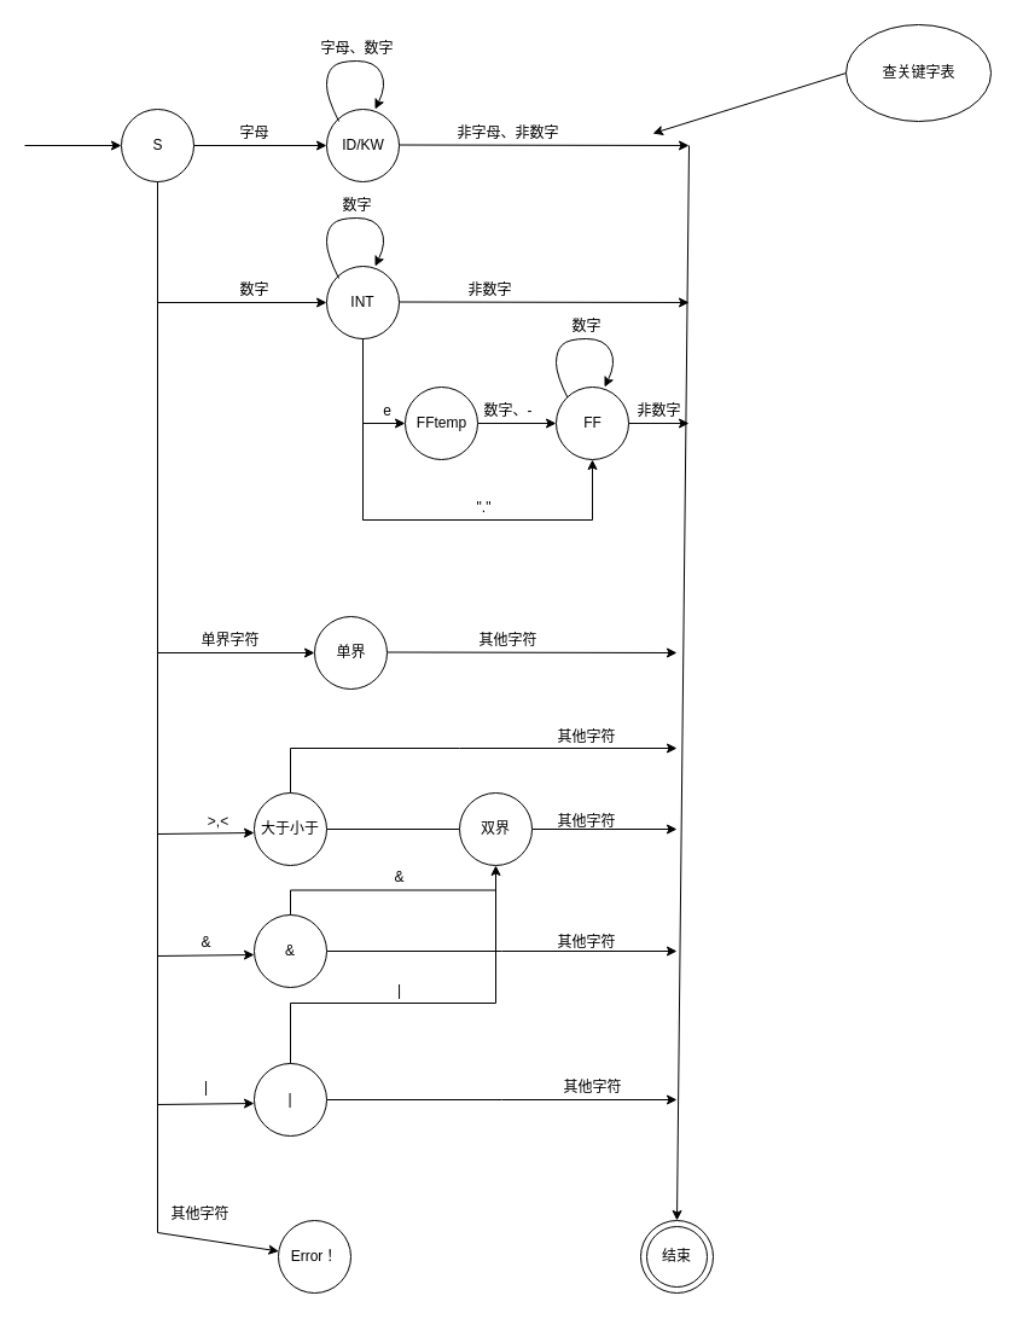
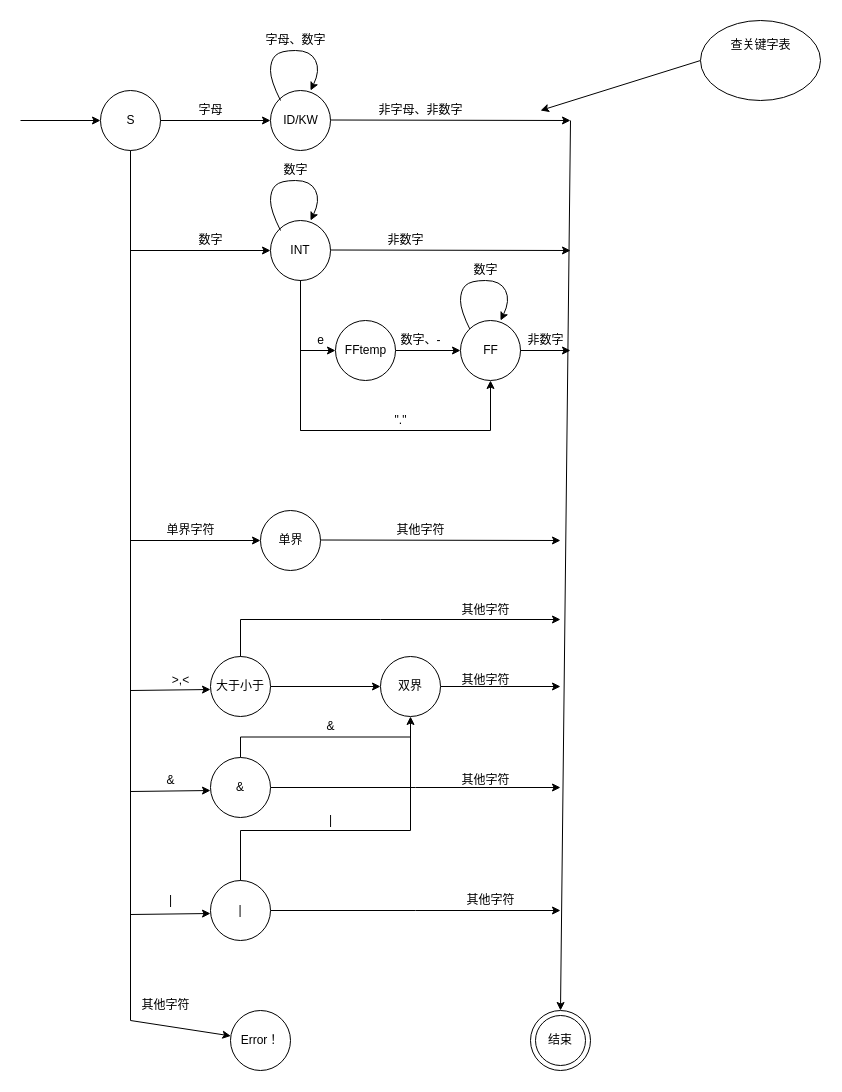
  <mxCell id="0" />
  <mxCell id="1" parent="0" />
  <mxCell id="2" value="" style="endArrow=classic;html=1;rounded=0;" edge="1" parent="1"><mxGeometry width="50" height="50" relative="1" as="geometry"><mxPoint x="20" y="120" as="sourcePoint" /><mxPoint x="100" y="120" as="targetPoint" /></mxGeometry></mxCell>
  <mxCell id="3" value="" style="ellipse;whiteSpace=wrap;html=1;aspect=fixed;" vertex="1" parent="1"><mxGeometry x="100" y="90" width="60" height="60" as="geometry" /></mxCell>
  <mxCell id="4" value="" style="endArrow=classic;html=1;rounded=0;entryX=0;entryY=0.5;entryDx=0;entryDy=0;" edge="1" parent="1" target="5"><mxGeometry width="50" height="50" relative="1" as="geometry"><mxPoint x="160" y="120" as="sourcePoint" /><mxPoint x="230" y="120" as="targetPoint" /></mxGeometry></mxCell>
  <mxCell id="5" value="" style="ellipse;whiteSpace=wrap;html=1;aspect=fixed;" vertex="1" parent="1"><mxGeometry x="270" y="90" width="60" height="60" as="geometry" /></mxCell>
  <mxCell id="6" value="" style="endArrow=classic;html=1;rounded=0;" edge="1" parent="1"><mxGeometry width="50" height="50" relative="1" as="geometry"><mxPoint x="330" y="119.5" as="sourcePoint" /><mxPoint x="570" y="120" as="targetPoint" /></mxGeometry></mxCell>
  <mxCell id="7" value="" style="curved=1;endArrow=classic;html=1;rounded=0;" edge="1" parent="1"><mxGeometry width="50" height="50" relative="1" as="geometry"><mxPoint x="280" y="100" as="sourcePoint" /><mxPoint x="310" y="90" as="targetPoint" /><Array as="points"><mxPoint x="270" y="80" /><mxPoint x="270" y="60" /><mxPoint x="280" y="50" /><mxPoint x="310" y="50" /><mxPoint x="320" y="70" /></Array></mxGeometry></mxCell>
  <mxCell id="8" value="" style="endArrow=none;html=1;rounded=0;" edge="1" parent="1"><mxGeometry width="50" height="50" relative="1" as="geometry"><mxPoint x="130" y="1020" as="sourcePoint" /><mxPoint x="130" y="150" as="targetPoint" /></mxGeometry></mxCell>
  <mxCell id="9" value="" style="endArrow=classic;html=1;rounded=0;" edge="1" parent="1"><mxGeometry width="50" height="50" relative="1" as="geometry"><mxPoint x="130" y="250" as="sourcePoint" /><mxPoint x="270" y="250" as="targetPoint" /></mxGeometry></mxCell>
  <mxCell id="10" value="INT" style="ellipse;whiteSpace=wrap;html=1;aspect=fixed;" vertex="1" parent="1"><mxGeometry x="270" y="220" width="60" height="60" as="geometry" /></mxCell>
  <mxCell id="11" value="" style="endArrow=classic;html=1;rounded=0;" edge="1" parent="1"><mxGeometry width="50" height="50" relative="1" as="geometry"><mxPoint x="330" y="249.5" as="sourcePoint" /><mxPoint x="570" y="250" as="targetPoint" /></mxGeometry></mxCell>
  <mxCell id="12" value="" style="curved=1;endArrow=classic;html=1;rounded=0;" edge="1" parent="1"><mxGeometry width="50" height="50" relative="1" as="geometry"><mxPoint x="280" y="230" as="sourcePoint" /><mxPoint x="310" y="220" as="targetPoint" /><Array as="points"><mxPoint x="270" y="210" /><mxPoint x="270" y="190" /><mxPoint x="280" y="180" /><mxPoint x="310" y="180" /><mxPoint x="320" y="200" /></Array></mxGeometry></mxCell>
  <mxCell id="13" value="" style="endArrow=classic;html=1;rounded=0;" edge="1" parent="1"><mxGeometry width="50" height="50" relative="1" as="geometry"><mxPoint x="130" y="540" as="sourcePoint" /><mxPoint x="260" y="540" as="targetPoint" /></mxGeometry></mxCell>
  <mxCell id="14" value="" style="ellipse;whiteSpace=wrap;html=1;aspect=fixed;" vertex="1" parent="1"><mxGeometry x="260" y="510" width="60" height="60" as="geometry" /></mxCell>
  <mxCell id="15" value="" style="endArrow=classic;html=1;rounded=0;" edge="1" parent="1"><mxGeometry width="50" height="50" relative="1" as="geometry"><mxPoint x="320" y="539.5" as="sourcePoint" /><mxPoint x="560" y="540" as="targetPoint" /></mxGeometry></mxCell>
  <mxCell id="16" value="" style="endArrow=classic;html=1;rounded=0;" edge="1" parent="1"><mxGeometry width="50" height="50" relative="1" as="geometry"><mxPoint x="130" y="690" as="sourcePoint" /><mxPoint x="210" y="689" as="targetPoint" /></mxGeometry></mxCell>
- <mxCell id="17" style="edgeStyle=orthogonalEdgeStyle;rounded=0;orthogonalLoop=1;jettySize=auto;html=1;exitX=1;exitY=0.5;exitDx=0;exitDy=0;entryX=0;entryY=0.5;entryDx=0;entryDy=0;endArrow=none;" edge="1" parent="1" source="18" target="20"><mxGeometry relative="1" as="geometry" /></mxCell>
+ <mxCell id="17" style="edgeStyle=orthogonalEdgeStyle;rounded=0;orthogonalLoop=1;jettySize=auto;html=1;exitX=1;exitY=0.5;exitDx=0;exitDy=0;entryX=0;entryY=0.5;entryDx=0;entryDy=0;" edge="1" parent="1" source="18" target="20"><mxGeometry relative="1" as="geometry" /></mxCell>
  <mxCell id="18" value="大于小于" style="ellipse;whiteSpace=wrap;html=1;aspect=fixed;" vertex="1" parent="1"><mxGeometry x="210" y="656" width="60" height="60" as="geometry" /></mxCell>
  <mxCell id="19" style="edgeStyle=orthogonalEdgeStyle;rounded=0;orthogonalLoop=1;jettySize=auto;html=1;exitX=1;exitY=0.5;exitDx=0;exitDy=0;" edge="1" parent="1" source="20"><mxGeometry relative="1" as="geometry"><mxPoint x="560" y="686" as="targetPoint" /></mxGeometry></mxCell>
  <mxCell id="20" value="双界" style="ellipse;whiteSpace=wrap;html=1;aspect=fixed;" vertex="1" parent="1"><mxGeometry x="380" y="656" width="60" height="60" as="geometry" /></mxCell>
  <mxCell id="21" value="" style="endArrow=classic;html=1;rounded=0;entryX=0.5;entryY=0;entryDx=0;entryDy=0;" edge="1" parent="1" target="23"><mxGeometry width="50" height="50" relative="1" as="geometry"><mxPoint x="570" y="120" as="sourcePoint" /><mxPoint x="570" y="620" as="targetPoint" /></mxGeometry></mxCell>
  <mxCell id="22" value="" style="endArrow=classic;html=1;rounded=0;" edge="1" parent="1"><mxGeometry width="50" height="50" relative="1" as="geometry"><mxPoint x="240" y="656" as="sourcePoint" /><mxPoint x="560" y="619" as="targetPoint" /><Array as="points"><mxPoint x="240" y="619" /><mxPoint x="380" y="619" /></Array></mxGeometry></mxCell>
  <mxCell id="23" value="" style="ellipse;whiteSpace=wrap;html=1;aspect=fixed;" vertex="1" parent="1"><mxGeometry x="530" y="1010" width="60" height="60" as="geometry" /></mxCell>
  <mxCell id="24" value="结束" style="ellipse;whiteSpace=wrap;html=1;aspect=fixed;" vertex="1" parent="1"><mxGeometry x="535" y="1015" width="50" height="50" as="geometry" /></mxCell>
  <mxCell id="25" style="edgeStyle=orthogonalEdgeStyle;rounded=0;orthogonalLoop=1;jettySize=auto;html=1;exitX=1;exitY=0.5;exitDx=0;exitDy=0;entryX=0;entryY=0.5;entryDx=0;entryDy=0;" edge="1" parent="1" source="26" target="45"><mxGeometry relative="1" as="geometry" /></mxCell>
  <mxCell id="26" value="" style="ellipse;whiteSpace=wrap;html=1;aspect=fixed;" vertex="1" parent="1"><mxGeometry x="335" y="320" width="60" height="60" as="geometry" /></mxCell>
  <mxCell id="27" value="" style="endArrow=classic;html=1;rounded=0;exitX=0.5;exitY=1;exitDx=0;exitDy=0;entryX=0;entryY=0.5;entryDx=0;entryDy=0;" edge="1" parent="1" source="10" target="26"><mxGeometry width="50" height="50" relative="1" as="geometry"><mxPoint x="530" y="350" as="sourcePoint" /><mxPoint x="580" y="300" as="targetPoint" /><Array as="points"><mxPoint x="300" y="350" /></Array></mxGeometry></mxCell>
  <mxCell id="28" value="" style="curved=1;endArrow=classic;html=1;rounded=0;" edge="1" parent="1"><mxGeometry width="50" height="50" relative="1" as="geometry"><mxPoint x="470" y="330" as="sourcePoint" /><mxPoint x="500" y="320" as="targetPoint" /><Array as="points"><mxPoint x="460" y="310" /><mxPoint x="460" y="290" /><mxPoint x="470" y="280" /><mxPoint x="500" y="280" /><mxPoint x="510" y="300" /></Array></mxGeometry></mxCell>
  <mxCell id="29" value="" style="endArrow=classic;html=1;rounded=0;" edge="1" parent="1" target="30"><mxGeometry width="50" height="50" relative="1" as="geometry"><mxPoint x="130" y="1020" as="sourcePoint" /><mxPoint x="220" y="1020" as="targetPoint" /></mxGeometry></mxCell>
  <mxCell id="30" value="Error！" style="ellipse;whiteSpace=wrap;html=1;aspect=fixed;" vertex="1" parent="1"><mxGeometry x="230" y="1010" width="60" height="60" as="geometry" /></mxCell>
  <mxCell id="31" value="S" style="text;html=1;resizable=0;autosize=1;align=center;verticalAlign=middle;points=[];fillColor=none;strokeColor=none;rounded=0;" vertex="1" parent="1"><mxGeometry x="120" y="110" width="20" height="20" as="geometry" /></mxCell>
  <mxCell id="32" value="ID/KW" style="text;html=1;resizable=0;autosize=1;align=center;verticalAlign=middle;points=[];fillColor=none;strokeColor=none;rounded=0;" vertex="1" parent="1"><mxGeometry x="275" y="110" width="50" height="20" as="geometry" /></mxCell>
  <mxCell id="33" value="非字母、非数字" style="text;html=1;resizable=0;autosize=1;align=center;verticalAlign=middle;points=[];fillColor=none;strokeColor=none;rounded=0;" vertex="1" parent="1"><mxGeometry x="370" y="100" width="100" height="20" as="geometry" /></mxCell>
  <mxCell id="34" value="字母" style="text;html=1;resizable=0;autosize=1;align=center;verticalAlign=middle;points=[];fillColor=none;strokeColor=none;rounded=0;" vertex="1" parent="1"><mxGeometry x="190" y="100" width="40" height="20" as="geometry" /></mxCell>
  <mxCell id="35" value="" style="endArrow=classic;html=1;rounded=0;" edge="1" parent="1"><mxGeometry width="50" height="50" relative="1" as="geometry"><mxPoint x="700" y="60" as="sourcePoint" /><mxPoint x="540" y="110" as="targetPoint" /></mxGeometry></mxCell>
  <mxCell id="36" value="" style="ellipse;whiteSpace=wrap;html=1;" vertex="1" parent="1"><mxGeometry x="700" y="20" width="120" height="80" as="geometry" /></mxCell>
- <mxCell id="37" value="查关键字表" style="text;html=1;resizable=0;autosize=1;align=center;verticalAlign=middle;points=[];fillColor=none;strokeColor=none;rounded=0;" vertex="1" parent="1"><mxGeometry x="720" y="50" width="80" height="20" as="geometry" /></mxCell>
+ <mxCell id="37" value="查关键字表" style="text;html=1;resizable=0;autosize=1;align=center;verticalAlign=middle;points=[];fillColor=none;strokeColor=none;rounded=0;" vertex="1" parent="1"><mxGeometry x="720" y="35" width="80" height="20" as="geometry" /></mxCell>
  <mxCell id="38" value="数字" style="text;html=1;resizable=0;autosize=1;align=center;verticalAlign=middle;points=[];fillColor=none;strokeColor=none;rounded=0;" vertex="1" parent="1"><mxGeometry x="190" y="230" width="40" height="20" as="geometry" /></mxCell>
  <mxCell id="39" value="数字" style="text;html=1;resizable=0;autosize=1;align=center;verticalAlign=middle;points=[];fillColor=none;strokeColor=none;rounded=0;" vertex="1" parent="1"><mxGeometry x="275" y="160" width="40" height="20" as="geometry" /></mxCell>
  <mxCell id="40" value="e" style="text;html=1;resizable=0;autosize=1;align=center;verticalAlign=middle;points=[];fillColor=none;strokeColor=none;rounded=0;" vertex="1" parent="1"><mxGeometry x="310" y="330" width="20" height="20" as="geometry" /></mxCell>
  <mxCell id="41" value="非数字" style="text;html=1;resizable=0;autosize=1;align=center;verticalAlign=middle;points=[];fillColor=none;strokeColor=none;rounded=0;" vertex="1" parent="1"><mxGeometry x="520" y="330" width="50" height="20" as="geometry" /></mxCell>
  <mxCell id="42" value="非数字" style="text;html=1;resizable=0;autosize=1;align=center;verticalAlign=middle;points=[];fillColor=none;strokeColor=none;rounded=0;" vertex="1" parent="1"><mxGeometry x="380" y="230" width="50" height="20" as="geometry" /></mxCell>
  <mxCell id="43" value="字母、数字" style="text;html=1;resizable=0;autosize=1;align=center;verticalAlign=middle;points=[];fillColor=none;strokeColor=none;rounded=0;" vertex="1" parent="1"><mxGeometry x="255" y="30" width="80" height="20" as="geometry" /></mxCell>
  <mxCell id="44" value="FFtemp" style="text;html=1;resizable=0;autosize=1;align=center;verticalAlign=middle;points=[];fillColor=none;strokeColor=none;rounded=0;" vertex="1" parent="1"><mxGeometry x="335" y="340" width="60" height="20" as="geometry" /></mxCell>
  <mxCell id="45" value="" style="ellipse;whiteSpace=wrap;html=1;aspect=fixed;" vertex="1" parent="1"><mxGeometry x="460" y="320" width="60" height="60" as="geometry" /></mxCell>
  <mxCell id="46" value="" style="endArrow=classic;html=1;rounded=0;" edge="1" parent="1"><mxGeometry width="50" height="50" relative="1" as="geometry"><mxPoint x="520" y="350" as="sourcePoint" /><mxPoint x="570" y="350" as="targetPoint" /></mxGeometry></mxCell>
  <mxCell id="47" value="数字、-" style="text;html=1;resizable=0;autosize=1;align=center;verticalAlign=middle;points=[];fillColor=none;strokeColor=none;rounded=0;" vertex="1" parent="1"><mxGeometry x="390" y="330" width="60" height="20" as="geometry" /></mxCell>
  <mxCell id="48" value="" style="endArrow=classic;html=1;rounded=0;exitX=0.5;exitY=1;exitDx=0;exitDy=0;entryX=0.5;entryY=1;entryDx=0;entryDy=0;startArrow=none;" edge="1" parent="1" source="51" target="45"><mxGeometry width="50" height="50" relative="1" as="geometry"><mxPoint x="530" y="490" as="sourcePoint" /><mxPoint x="580" y="440" as="targetPoint" /><Array as="points"><mxPoint x="300" y="430" /><mxPoint x="490" y="430" /></Array></mxGeometry></mxCell>
  <mxCell id="49" value="FF" style="text;html=1;resizable=0;autosize=1;align=center;verticalAlign=middle;points=[];fillColor=none;strokeColor=none;rounded=0;" vertex="1" parent="1"><mxGeometry x="475" y="340" width="30" height="20" as="geometry" /></mxCell>
  <mxCell id="50" value="数字" style="text;html=1;resizable=0;autosize=1;align=center;verticalAlign=middle;points=[];fillColor=none;strokeColor=none;rounded=0;" vertex="1" parent="1"><mxGeometry x="465" y="260" width="40" height="20" as="geometry" /></mxCell>
  <mxCell id="51" value="&quot;.&quot;" style="text;html=1;resizable=0;autosize=1;align=center;verticalAlign=middle;points=[];fillColor=none;strokeColor=none;rounded=0;" vertex="1" parent="1"><mxGeometry x="385" y="410" width="30" height="20" as="geometry" /></mxCell>
  <mxCell id="52" value="" style="endArrow=none;html=1;rounded=0;exitX=0.5;exitY=1;exitDx=0;exitDy=0;" edge="1" parent="1" source="10"><mxGeometry width="50" height="50" relative="1" as="geometry"><mxPoint x="300" y="280" as="sourcePoint" /><mxPoint x="300" y="430" as="targetPoint" /><Array as="points" /></mxGeometry></mxCell>
  <mxCell id="53" value="单界" style="text;html=1;resizable=0;autosize=1;align=center;verticalAlign=middle;points=[];fillColor=none;strokeColor=none;rounded=0;" vertex="1" parent="1"><mxGeometry x="270" y="530" width="40" height="20" as="geometry" /></mxCell>
  <mxCell id="54" value="其他字符" style="text;html=1;resizable=0;autosize=1;align=center;verticalAlign=middle;points=[];fillColor=none;strokeColor=none;rounded=0;" vertex="1" parent="1"><mxGeometry x="390" y="520" width="60" height="20" as="geometry" /></mxCell>
  <mxCell id="55" value="单界字符" style="text;html=1;resizable=0;autosize=1;align=center;verticalAlign=middle;points=[];fillColor=none;strokeColor=none;rounded=0;" vertex="1" parent="1"><mxGeometry x="160" y="520" width="60" height="20" as="geometry" /></mxCell>
  <mxCell id="56" value="" style="endArrow=classic;html=1;rounded=0;" edge="1" parent="1"><mxGeometry width="50" height="50" relative="1" as="geometry"><mxPoint x="130" y="791" as="sourcePoint" /><mxPoint x="210" y="790" as="targetPoint" /></mxGeometry></mxCell>
  <mxCell id="57" style="edgeStyle=orthogonalEdgeStyle;rounded=0;orthogonalLoop=1;jettySize=auto;html=1;exitX=0.5;exitY=0;exitDx=0;exitDy=0;entryX=0.5;entryY=1;entryDx=0;entryDy=0;" edge="1" parent="1" source="59" target="20"><mxGeometry relative="1" as="geometry" /></mxCell>
  <mxCell id="58" style="edgeStyle=orthogonalEdgeStyle;rounded=0;orthogonalLoop=1;jettySize=auto;html=1;exitX=1;exitY=0.5;exitDx=0;exitDy=0;" edge="1" parent="1" source="59"><mxGeometry relative="1" as="geometry"><mxPoint x="560" y="787" as="targetPoint" /></mxGeometry></mxCell>
  <mxCell id="59" value="&amp;amp;" style="ellipse;whiteSpace=wrap;html=1;aspect=fixed;" vertex="1" parent="1"><mxGeometry x="210" y="757" width="60" height="60" as="geometry" /></mxCell>
  <mxCell id="60" value="" style="endArrow=classic;html=1;rounded=0;" edge="1" parent="1"><mxGeometry width="50" height="50" relative="1" as="geometry"><mxPoint x="130" y="914" as="sourcePoint" /><mxPoint x="210" y="913" as="targetPoint" /></mxGeometry></mxCell>
  <mxCell id="61" style="edgeStyle=orthogonalEdgeStyle;rounded=0;orthogonalLoop=1;jettySize=auto;html=1;exitX=1;exitY=0.5;exitDx=0;exitDy=0;" edge="1" parent="1" source="62"><mxGeometry relative="1" as="geometry"><mxPoint x="560" y="910" as="targetPoint" /></mxGeometry></mxCell>
  <mxCell id="62" value="|" style="ellipse;whiteSpace=wrap;html=1;aspect=fixed;" vertex="1" parent="1"><mxGeometry x="210" y="880" width="60" height="60" as="geometry" /></mxCell>
  <mxCell id="63" value="" style="endArrow=none;html=1;rounded=0;exitX=0.5;exitY=0;exitDx=0;exitDy=0;" edge="1" parent="1" source="62"><mxGeometry width="50" height="50" relative="1" as="geometry"><mxPoint x="360" y="780" as="sourcePoint" /><mxPoint x="410" y="730" as="targetPoint" /><Array as="points"><mxPoint x="240" y="830" /><mxPoint x="410" y="830" /></Array></mxGeometry></mxCell>
  <mxCell id="64" value="其他字符" style="text;html=1;resizable=0;autosize=1;align=center;verticalAlign=middle;points=[];fillColor=none;strokeColor=none;rounded=0;" vertex="1" parent="1"><mxGeometry x="455" y="600" width="60" height="20" as="geometry" /></mxCell>
  <mxCell id="65" value="其他字符" style="text;html=1;resizable=0;autosize=1;align=center;verticalAlign=middle;points=[];fillColor=none;strokeColor=none;rounded=0;" vertex="1" parent="1"><mxGeometry x="455" y="770" width="60" height="20" as="geometry" /></mxCell>
  <mxCell id="66" value="其他字符" style="text;html=1;resizable=0;autosize=1;align=center;verticalAlign=middle;points=[];fillColor=none;strokeColor=none;rounded=0;" vertex="1" parent="1"><mxGeometry x="460" y="890" width="60" height="20" as="geometry" /></mxCell>
  <mxCell id="67" value="&amp;amp;" style="text;html=1;resizable=0;autosize=1;align=center;verticalAlign=middle;points=[];fillColor=none;strokeColor=none;rounded=0;" vertex="1" parent="1"><mxGeometry x="320" y="716" width="20" height="20" as="geometry" /></mxCell>
  <mxCell id="68" value="|" style="text;html=1;resizable=0;autosize=1;align=center;verticalAlign=middle;points=[];fillColor=none;strokeColor=none;rounded=0;" vertex="1" parent="1"><mxGeometry x="320" y="810" width="20" height="20" as="geometry" /></mxCell>
  <mxCell id="69" value="&amp;amp;" style="text;html=1;resizable=0;autosize=1;align=center;verticalAlign=middle;points=[];fillColor=none;strokeColor=none;rounded=0;" vertex="1" parent="1"><mxGeometry x="160" y="770" width="20" height="20" as="geometry" /></mxCell>
  <mxCell id="70" value="|" style="text;html=1;resizable=0;autosize=1;align=center;verticalAlign=middle;points=[];fillColor=none;strokeColor=none;rounded=0;" vertex="1" parent="1"><mxGeometry x="160" y="890" width="20" height="20" as="geometry" /></mxCell>
  <mxCell id="71" value="&amp;gt;,&amp;lt;" style="text;html=1;resizable=0;autosize=1;align=center;verticalAlign=middle;points=[];fillColor=none;strokeColor=none;rounded=0;" vertex="1" parent="1"><mxGeometry x="165" y="670" width="30" height="20" as="geometry" /></mxCell>
  <mxCell id="72" value="其他字符" style="text;html=1;resizable=0;autosize=1;align=center;verticalAlign=middle;points=[];fillColor=none;strokeColor=none;rounded=0;" vertex="1" parent="1"><mxGeometry x="455" y="670" width="60" height="20" as="geometry" /></mxCell>
  <mxCell id="73" value="其他字符" style="text;html=1;resizable=0;autosize=1;align=center;verticalAlign=middle;points=[];fillColor=none;strokeColor=none;rounded=0;" vertex="1" parent="1"><mxGeometry x="135" y="995" width="60" height="20" as="geometry" /></mxCell>
